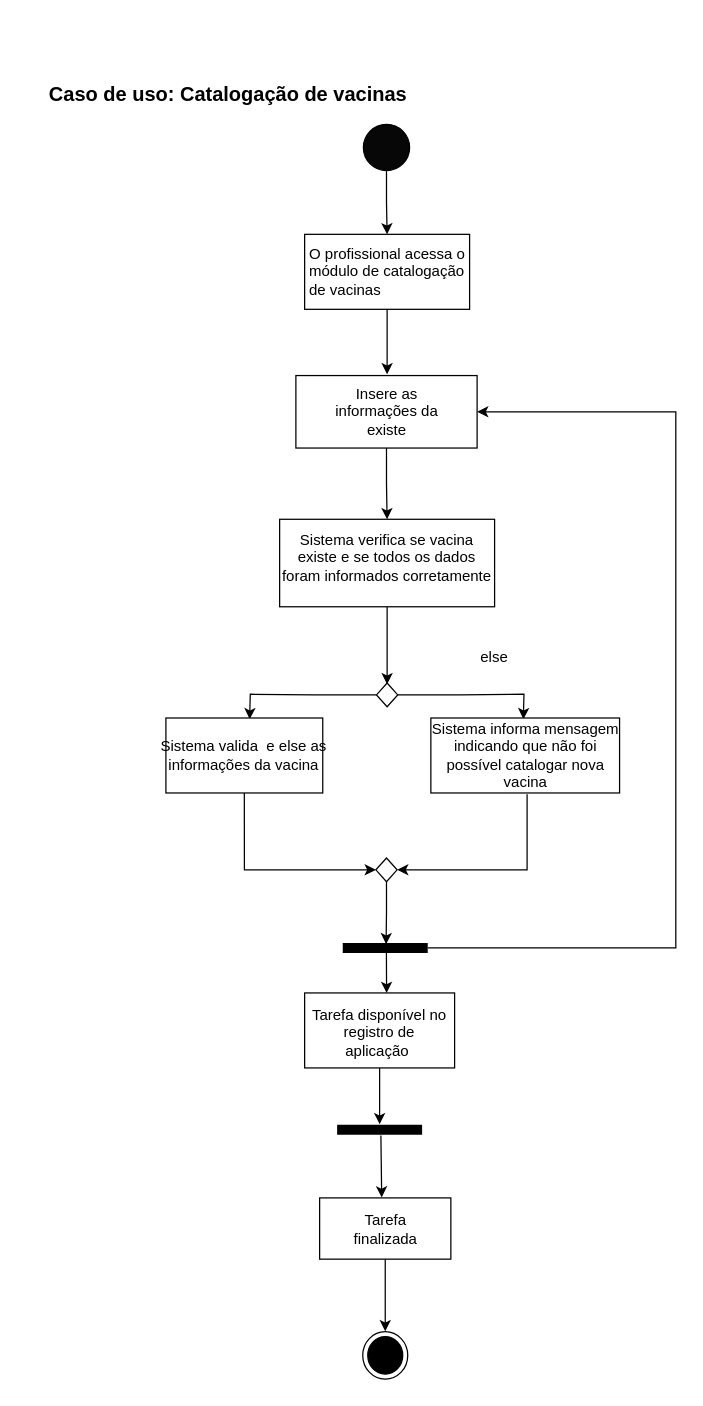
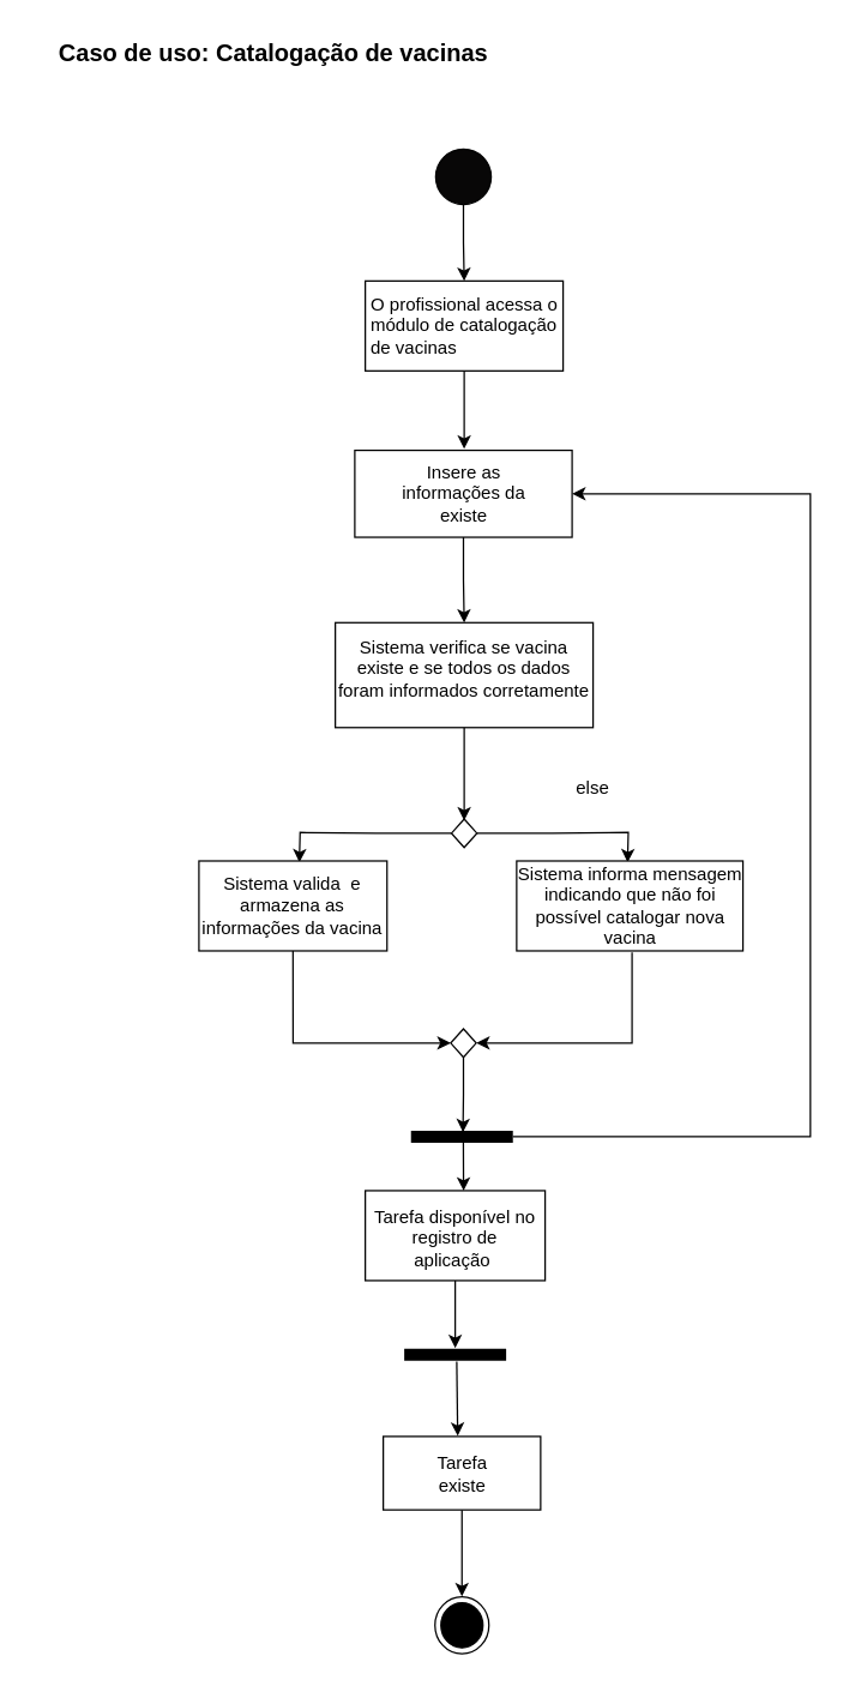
  <mxCell id="0" />
  <mxCell id="1" parent="0" />
  <mxCell id="2" style="edgeStyle=orthogonalEdgeStyle;rounded=0;orthogonalLoop=1;jettySize=auto;html=1;exitX=0.5;exitY=1;exitDx=0;exitDy=0;entryX=0.5;entryY=0;entryDx=0;entryDy=0;" parent="1" source="3" target="6" edge="1"><mxGeometry relative="1" as="geometry" /></mxCell>
  <mxCell id="3" value="" style="ellipse;whiteSpace=wrap;html=1;aspect=fixed;fillColor=light-dark(#080707, #ededed);" parent="1" vertex="1"><mxGeometry x="290" y="99" width="37" height="37" as="geometry" /></mxCell>
- <mxCell id="4" value="&lt;b&gt;&lt;font style=&quot;font-size: 16px;&quot;&gt;Caso de uso: Catalogação de vacinas&lt;/font&gt;&lt;/b&gt;" style="text;html=1;align=center;verticalAlign=middle;whiteSpace=wrap;rounded=0;" parent="1" vertex="1"><mxGeometry x="20" y="60" width="324" height="30" as="geometry" /></mxCell>
+ <mxCell id="4" value="&lt;b&gt;&lt;font style=&quot;font-size: 16px;&quot;&gt;Caso de uso: Catalogação de vacinas&lt;/font&gt;&lt;/b&gt;" style="text;html=1;align=center;verticalAlign=middle;whiteSpace=wrap;rounded=0;" parent="1" vertex="1"><mxGeometry x="20" y="20" width="324" height="30" as="geometry" /></mxCell>
  <mxCell id="5" style="edgeStyle=orthogonalEdgeStyle;rounded=0;orthogonalLoop=1;jettySize=auto;html=1;exitX=0.5;exitY=1;exitDx=0;exitDy=0;" parent="1" source="6" edge="1"><mxGeometry relative="1" as="geometry"><mxPoint x="309" y="299" as="targetPoint" /></mxGeometry></mxCell>
  <mxCell id="6" value="" style="rounded=0;whiteSpace=wrap;html=1;" parent="1" vertex="1"><mxGeometry x="243" y="187" width="132" height="60" as="geometry" /></mxCell>
  <mxCell id="7" value="O profissional acessa o módulo de catalogação de vacinas&amp;nbsp;" style="text;html=1;align=left;verticalAlign=middle;whiteSpace=wrap;rounded=0;" parent="1" vertex="1"><mxGeometry x="245" y="191.5" width="128" height="51" as="geometry" /></mxCell>
  <mxCell id="8" style="edgeStyle=orthogonalEdgeStyle;rounded=0;orthogonalLoop=1;jettySize=auto;html=1;entryX=0.5;entryY=0;entryDx=0;entryDy=0;" parent="1" source="9" target="12" edge="1"><mxGeometry relative="1" as="geometry" /></mxCell>
  <mxCell id="9" value="" style="whiteSpace=wrap;html=1;" parent="1" vertex="1"><mxGeometry x="236" y="300" width="145" height="58" as="geometry" /></mxCell>
  <mxCell id="10" value="Insere as informações da existe" style="text;html=1;align=center;verticalAlign=middle;whiteSpace=wrap;rounded=0;" parent="1" vertex="1"><mxGeometry x="257.5" y="314" width="102" height="30" as="geometry" /></mxCell>
  <mxCell id="11" style="edgeStyle=orthogonalEdgeStyle;rounded=0;orthogonalLoop=1;jettySize=auto;html=1;" parent="1" source="12" edge="1"><mxGeometry relative="1" as="geometry"><mxPoint x="309" y="547" as="targetPoint" /></mxGeometry></mxCell>
  <mxCell id="12" value="" style="rounded=0;whiteSpace=wrap;html=1;" parent="1" vertex="1"><mxGeometry x="223" y="415" width="172" height="70" as="geometry" /></mxCell>
  <mxCell id="13" value="Sistema verifica se vacina existe e se todos os dados foram informados corretamente" style="text;html=1;align=center;verticalAlign=middle;whiteSpace=wrap;rounded=0;" parent="1" vertex="1"><mxGeometry x="223" y="438" width="172" height="15" as="geometry" /></mxCell>
  <mxCell id="14" style="edgeStyle=orthogonalEdgeStyle;rounded=0;orthogonalLoop=1;jettySize=auto;html=1;exitX=1;exitY=0.5;exitDx=0;exitDy=0;" parent="1" source="16" edge="1"><mxGeometry relative="1" as="geometry"><mxPoint x="418" y="575" as="targetPoint" /></mxGeometry></mxCell>
  <mxCell id="15" style="edgeStyle=orthogonalEdgeStyle;rounded=0;orthogonalLoop=1;jettySize=auto;html=1;exitX=0;exitY=0.5;exitDx=0;exitDy=0;" parent="1" source="16" edge="1"><mxGeometry relative="1" as="geometry"><mxPoint x="199" y="575" as="targetPoint" /></mxGeometry></mxCell>
  <mxCell id="16" value="" style="rhombus;whiteSpace=wrap;html=1;" parent="1" vertex="1"><mxGeometry x="300.5" y="546" width="17" height="19" as="geometry" /></mxCell>
  <mxCell id="17" style="edgeStyle=orthogonalEdgeStyle;rounded=0;orthogonalLoop=1;jettySize=auto;html=1;exitX=0.5;exitY=1;exitDx=0;exitDy=0;entryX=0;entryY=0.5;entryDx=0;entryDy=0;" parent="1" source="18" target="25" edge="1"><mxGeometry relative="1" as="geometry" /></mxCell>
  <mxCell id="18" value="" style="rounded=0;whiteSpace=wrap;html=1;" parent="1" vertex="1"><mxGeometry x="132" y="574" width="125.5" height="60" as="geometry" /></mxCell>
  <mxCell id="19" style="edgeStyle=orthogonalEdgeStyle;rounded=0;orthogonalLoop=1;jettySize=auto;html=1;entryX=1;entryY=0.5;entryDx=0;entryDy=0;" parent="1" target="25" edge="1"><mxGeometry relative="1" as="geometry"><mxPoint x="421" y="635" as="sourcePoint" /><Array as="points"><mxPoint x="421" y="695" /></Array></mxGeometry></mxCell>
  <mxCell id="20" value="" style="rounded=0;whiteSpace=wrap;html=1;" parent="1" vertex="1"><mxGeometry x="344" y="574" width="151" height="60" as="geometry" /></mxCell>
  <mxCell id="21" value="else" style="text;html=1;align=center;verticalAlign=middle;whiteSpace=wrap;rounded=0;" parent="1" vertex="1"><mxGeometry x="373" y="517" width="44" height="17" as="geometry" /></mxCell>
- <mxCell id="22" value="Sistema valida&amp;nbsp; e else as informações da vacina" style="text;html=1;align=center;verticalAlign=middle;whiteSpace=wrap;rounded=0;" parent="1" vertex="1"><mxGeometry x="125.25" y="589" width="139" height="30" as="geometry" /></mxCell>
+ <mxCell id="22" value="Sistema valida&amp;nbsp; e armazena as informações da vacina" style="text;html=1;align=center;verticalAlign=middle;whiteSpace=wrap;rounded=0;" parent="1" vertex="1"><mxGeometry x="125.25" y="589" width="139" height="30" as="geometry" /></mxCell>
  <mxCell id="23" value="Sistema informa mensagem indicando que não foi possível catalogar nova vacina" style="text;html=1;align=center;verticalAlign=middle;whiteSpace=wrap;rounded=0;" parent="1" vertex="1"><mxGeometry x="341.5" y="589" width="156" height="30" as="geometry" /></mxCell>
  <mxCell id="24" style="edgeStyle=orthogonalEdgeStyle;rounded=0;orthogonalLoop=1;jettySize=auto;html=1;exitX=0.5;exitY=1;exitDx=0;exitDy=0;" parent="1" source="25" edge="1"><mxGeometry relative="1" as="geometry"><mxPoint x="308.167" y="755" as="targetPoint" /></mxGeometry></mxCell>
  <mxCell id="25" value="" style="rhombus;whiteSpace=wrap;html=1;" parent="1" vertex="1"><mxGeometry x="300" y="686" width="17" height="19" as="geometry" /></mxCell>
  <mxCell id="26" style="edgeStyle=orthogonalEdgeStyle;rounded=0;orthogonalLoop=1;jettySize=auto;html=1;entryX=1;entryY=0.5;entryDx=0;entryDy=0;" parent="1" source="27" edge="1" target="9"><mxGeometry relative="1" as="geometry"><mxPoint x="582" y="338" as="targetPoint" /><Array as="points"><mxPoint x="540" y="758" /><mxPoint x="540" y="329" /></Array></mxGeometry></mxCell>
  <mxCell id="27" value="" style="line;strokeWidth=8;fillColor=none;align=left;verticalAlign=middle;spacingTop=-1;spacingLeft=3;spacingRight=3;rotatable=0;labelPosition=right;points=[];portConstraint=eastwest;strokeColor=inherit;" parent="1" vertex="1"><mxGeometry x="273.5" y="754" width="68" height="8" as="geometry" /></mxCell>
  <mxCell id="28" value="" style="line;strokeWidth=8;fillColor=none;align=left;verticalAlign=middle;spacingTop=-1;spacingLeft=3;spacingRight=3;rotatable=0;labelPosition=right;points=[];portConstraint=eastwest;strokeColor=inherit;" parent="1" vertex="1"><mxGeometry x="269" y="891" width="68" height="25" as="geometry" /></mxCell>
  <mxCell id="29" style="edgeStyle=orthogonalEdgeStyle;rounded=0;orthogonalLoop=1;jettySize=auto;html=1;exitX=0.5;exitY=1;exitDx=0;exitDy=0;" edge="1" parent="1" source="30"><mxGeometry relative="1" as="geometry"><mxPoint x="303" y="899" as="targetPoint" /></mxGeometry></mxCell>
  <mxCell id="30" value="" style="rounded=0;whiteSpace=wrap;html=1;" parent="1" vertex="1"><mxGeometry x="243" y="794" width="120" height="60" as="geometry" /></mxCell>
  <mxCell id="31" value="Tarefa disponível no registro de aplicação&amp;nbsp;" style="text;html=1;align=center;verticalAlign=middle;whiteSpace=wrap;rounded=0;" parent="1" vertex="1"><mxGeometry x="246" y="811" width="114" height="30" as="geometry" /></mxCell>
  <mxCell id="32" style="edgeStyle=orthogonalEdgeStyle;rounded=0;orthogonalLoop=1;jettySize=auto;html=1;" parent="1" source="33" edge="1"><mxGeometry relative="1" as="geometry"><mxPoint x="307.5" y="1064.714" as="targetPoint" /></mxGeometry></mxCell>
  <mxCell id="33" value="" style="rounded=0;whiteSpace=wrap;html=1;" parent="1" vertex="1"><mxGeometry x="255" y="958" width="105" height="49" as="geometry" /></mxCell>
  <mxCell id="34" value="" style="endArrow=classic;html=1;rounded=0;exitX=0.515;exitY=0.68;exitDx=0;exitDy=0;exitPerimeter=0;entryX=0.473;entryY=-0.007;entryDx=0;entryDy=0;entryPerimeter=0;" parent="1" edge="1" target="33" source="28"><mxGeometry width="50" height="50" relative="1" as="geometry"><mxPoint x="307" y="917" as="sourcePoint" /><mxPoint x="307" y="958" as="targetPoint" /></mxGeometry></mxCell>
- <mxCell id="35" value="Tarefa finalizada" style="text;html=1;align=center;verticalAlign=middle;whiteSpace=wrap;rounded=0;" parent="1" vertex="1"><mxGeometry x="277.5" y="967.5" width="60" height="30" as="geometry" /></mxCell>
+ <mxCell id="35" value="Tarefa existe" style="text;html=1;align=center;verticalAlign=middle;whiteSpace=wrap;rounded=0;" parent="1" vertex="1"><mxGeometry x="277.5" y="967.5" width="60" height="30" as="geometry" /></mxCell>
  <mxCell id="36" value="" style="ellipse;html=1;shape=endState;fillColor=#000000;strokeColor=light-dark(#000000,#FF9090);" parent="1" vertex="1"><mxGeometry x="289.5" y="1065" width="36" height="38" as="geometry" /></mxCell>
  <mxCell id="37" style="edgeStyle=orthogonalEdgeStyle;rounded=0;orthogonalLoop=1;jettySize=auto;html=1;" edge="1" parent="1"><mxGeometry relative="1" as="geometry"><mxPoint x="308.57" y="794" as="targetPoint" /><mxPoint x="308.4" y="755" as="sourcePoint" /><Array as="points"><mxPoint x="308.4" y="752" /><mxPoint x="308.4" y="752" /></Array></mxGeometry></mxCell>
